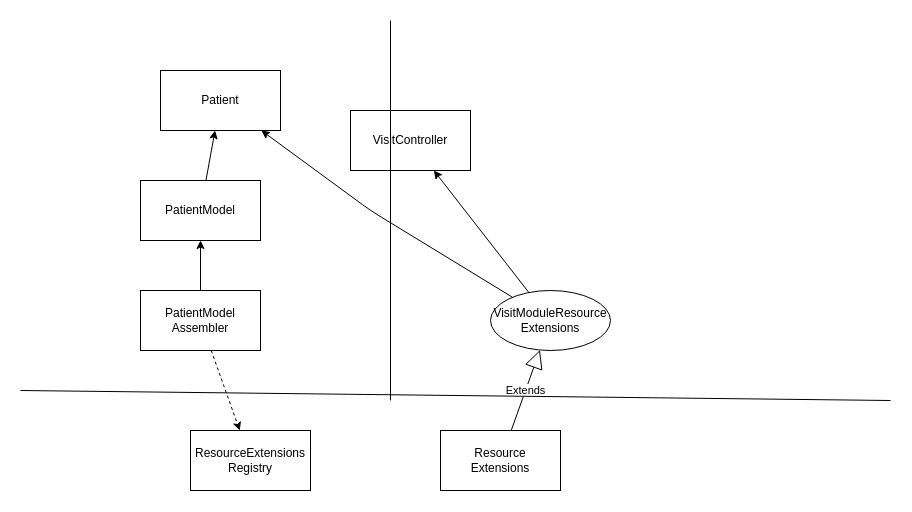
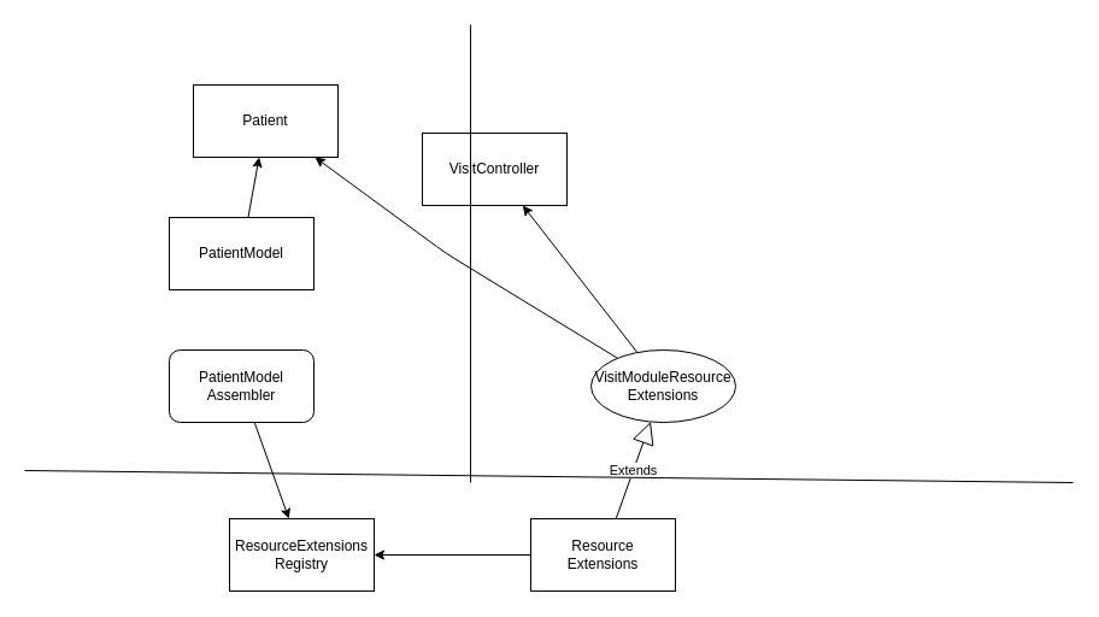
  <mxCell id="0" />
  <mxCell id="1" parent="0" />
  <mxCell id="2" value="Patient" style="rounded=0;whiteSpace=wrap;html=1;" vertex="1" parent="1"><mxGeometry x="160" y="70" width="120" height="60" as="geometry" /></mxCell>
  <mxCell id="3" value="PatientModel" style="rounded=0;whiteSpace=wrap;html=1;" vertex="1" parent="1"><mxGeometry x="140" y="180" width="120" height="60" as="geometry" /></mxCell>
- <mxCell id="4" value="PatientModel&lt;br&gt;Assembler" style="rounded=0;whiteSpace=wrap;html=1;" vertex="1" parent="1"><mxGeometry x="140" y="290" width="120" height="60" as="geometry" /></mxCell>
+ <mxCell id="4" value="PatientModel&lt;br&gt;Assembler" style="whiteSpace=wrap;html=1;rounded=1;" vertex="1" parent="1"><mxGeometry x="140" y="290" width="120" height="60" as="geometry" /></mxCell>
  <mxCell id="5" value="ResourceExtensions&lt;br&gt;Registry" style="rounded=0;whiteSpace=wrap;html=1;" vertex="1" parent="1"><mxGeometry x="190" y="430" width="120" height="60" as="geometry" /></mxCell>
  <mxCell id="6" value="Resource&lt;br&gt;Extensions" style="rounded=0;whiteSpace=wrap;html=1;" vertex="1" parent="1"><mxGeometry x="440" y="430" width="120" height="60" as="geometry" /></mxCell>
  <mxCell id="7" value="VisitModuleResource&lt;br&gt;Extensions" style="ellipse;whiteSpace=wrap;html=1;" vertex="1" parent="1"><mxGeometry x="490" y="290" width="120" height="60" as="geometry" /></mxCell>
  <mxCell id="8" value="Extends" style="endArrow=block;endSize=16;endFill=0;html=1;" edge="1" parent="1" source="6" target="7"><mxGeometry width="160" relative="1" as="geometry"><mxPoint x="480" y="580" as="sourcePoint" /><mxPoint x="640" y="580" as="targetPoint" /></mxGeometry></mxCell>
- <mxCell id="10" value="" style="endArrow=classic;html=1;dashed=1;" edge="1" parent="1" source="4" target="5"><mxGeometry width="50" height="50" relative="1" as="geometry"><mxPoint x="320" y="370" as="sourcePoint" /><mxPoint x="370" y="320" as="targetPoint" /></mxGeometry></mxCell>
+ <mxCell id="9" value="" style="endArrow=classic;html=1;" edge="1" parent="1" source="6" target="5"><mxGeometry width="50" height="50" relative="1" as="geometry"><mxPoint x="430" y="520" as="sourcePoint" /><mxPoint x="480" y="470" as="targetPoint" /></mxGeometry></mxCell>
+ <mxCell id="10" value="" style="endArrow=classic;html=1;" edge="1" parent="1" source="4" target="5"><mxGeometry width="50" height="50" relative="1" as="geometry"><mxPoint x="320" y="370" as="sourcePoint" /><mxPoint x="370" y="320" as="targetPoint" /></mxGeometry></mxCell>
  <mxCell id="11" value="" style="endArrow=classic;html=1;" edge="1" parent="1" source="3" target="2"><mxGeometry width="50" height="50" relative="1" as="geometry"><mxPoint x="340" y="240" as="sourcePoint" /><mxPoint x="390" y="190" as="targetPoint" /></mxGeometry></mxCell>
- <mxCell id="12" value="" style="endArrow=classic;html=1;" edge="1" parent="1" source="4" target="3"><mxGeometry width="50" height="50" relative="1" as="geometry"><mxPoint x="320" y="280" as="sourcePoint" /><mxPoint x="370" y="230" as="targetPoint" /></mxGeometry></mxCell>
  <mxCell id="13" value="" style="endArrow=classic;html=1;" edge="1" parent="1" source="7" target="2"><mxGeometry width="50" height="50" relative="1" as="geometry"><mxPoint x="360" y="260" as="sourcePoint" /><mxPoint x="410" y="210" as="targetPoint" /><Array as="points"><mxPoint x="370" y="210" /></Array></mxGeometry></mxCell>
  <mxCell id="14" value="VisitController" style="rounded=0;whiteSpace=wrap;html=1;" vertex="1" parent="1"><mxGeometry x="350" y="110" width="120" height="60" as="geometry" /></mxCell>
  <mxCell id="15" value="" style="endArrow=classic;html=1;" edge="1" parent="1" source="7" target="14"><mxGeometry width="50" height="50" relative="1" as="geometry"><mxPoint x="580" y="270" as="sourcePoint" /><mxPoint x="630" y="220" as="targetPoint" /></mxGeometry></mxCell>
  <mxCell id="16" value="" style="endArrow=none;html=1;" edge="1" parent="1"><mxGeometry width="50" height="50" relative="1" as="geometry"><mxPoint x="20" y="390" as="sourcePoint" /><mxPoint x="890" y="400" as="targetPoint" /></mxGeometry></mxCell>
  <mxCell id="17" value="" style="endArrow=none;html=1;" edge="1" parent="1"><mxGeometry width="50" height="50" relative="1" as="geometry"><mxPoint x="390" y="400" as="sourcePoint" /><mxPoint x="390" y="20" as="targetPoint" /></mxGeometry></mxCell>
